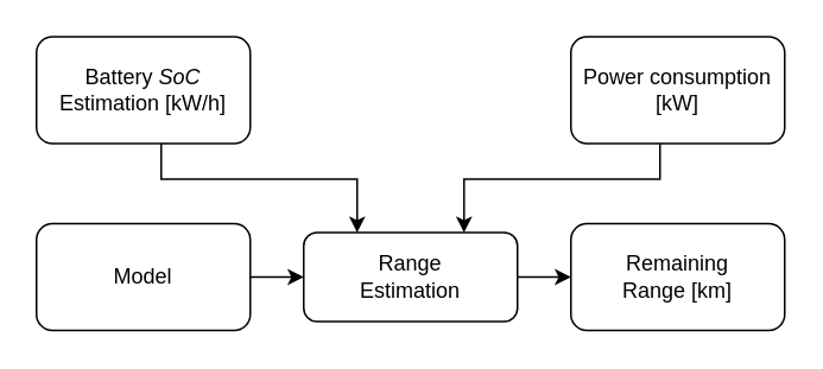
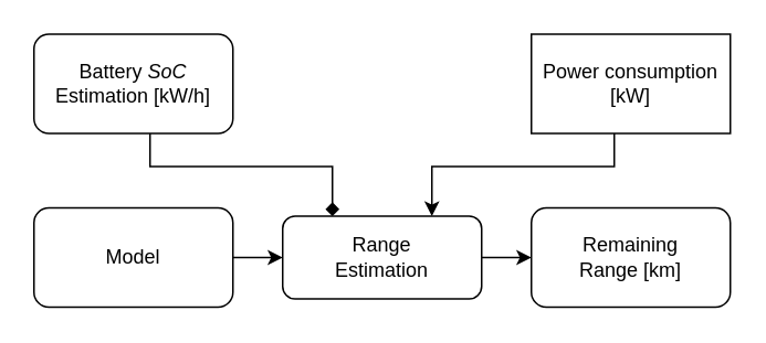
  <mxCell id="0" />
  <mxCell id="1" parent="0" />
  <mxCell id="2" value="" style="edgeStyle=orthogonalEdgeStyle;rounded=0;jumpStyle=none;orthogonalLoop=1;jettySize=auto;html=1;entryX=0.75;entryY=0;entryDx=0;entryDy=0;" parent="1" source="3" target="5" edge="1"><mxGeometry relative="1" as="geometry"><Array as="points"><mxPoint x="370" y="100" /><mxPoint x="260" y="100" /></Array></mxGeometry></mxCell>
- <mxCell id="3" value="Power consumption&lt;br&gt;[kW]" style="rounded=1;whiteSpace=wrap;html=1;" parent="1" vertex="1"><mxGeometry x="320" y="20" width="120" height="60" as="geometry" /></mxCell>
+ <mxCell id="3" value="Power consumption&lt;br&gt;[kW]" style="whiteSpace=wrap;html=1;rounded=0;" parent="1" vertex="1"><mxGeometry x="320" y="20" width="120" height="60" as="geometry" /></mxCell>
  <mxCell id="4" value="" style="edgeStyle=orthogonalEdgeStyle;rounded=0;jumpStyle=none;orthogonalLoop=1;jettySize=auto;html=1;" parent="1" source="5" target="6" edge="1"><mxGeometry relative="1" as="geometry" /></mxCell>
  <mxCell id="5" value="Range&lt;br&gt;Estimation" style="rounded=1;whiteSpace=wrap;html=1;" parent="1" vertex="1"><mxGeometry x="170" y="130" width="120" height="50" as="geometry" /></mxCell>
  <mxCell id="6" value="Remaining&lt;br&gt;Range [km]" style="rounded=1;whiteSpace=wrap;html=1;" parent="1" vertex="1"><mxGeometry x="320" y="125" width="120" height="60" as="geometry" /></mxCell>
  <mxCell id="7" value="Battery &lt;i&gt;SoC&lt;/i&gt; Estimation [kW/h]" style="rounded=1;whiteSpace=wrap;html=1;" parent="1" vertex="1"><mxGeometry x="20" y="20" width="120" height="60" as="geometry" /></mxCell>
- <mxCell id="8" value="" style="endArrow=classic;html=1;rounded=0;edgeStyle=orthogonalEdgeStyle;" parent="1" source="7" target="5" edge="1"><mxGeometry width="50" height="50" relative="1" as="geometry"><mxPoint x="110" y="150" as="sourcePoint" /><mxPoint x="160" y="100" as="targetPoint" /><Array as="points"><mxPoint x="90" y="100" /><mxPoint x="200" y="100" /></Array></mxGeometry></mxCell>
+ <mxCell id="8" value="" style="endArrow=diamond;html=1;rounded=0;edgeStyle=orthogonalEdgeStyle;" parent="1" source="7" target="5" edge="1"><mxGeometry width="50" height="50" relative="1" as="geometry"><mxPoint x="110" y="150" as="sourcePoint" /><mxPoint x="160" y="100" as="targetPoint" /><Array as="points"><mxPoint x="90" y="100" /><mxPoint x="200" y="100" /></Array></mxGeometry></mxCell>
  <mxCell id="9" value="" style="edgeStyle=orthogonalEdgeStyle;rounded=0;orthogonalLoop=1;jettySize=auto;html=1;" parent="1" source="10" target="5" edge="1"><mxGeometry relative="1" as="geometry" /></mxCell>
  <mxCell id="10" value="Model" style="rounded=1;whiteSpace=wrap;html=1;" parent="1" vertex="1"><mxGeometry x="20" y="125" width="120" height="60" as="geometry" /></mxCell>
